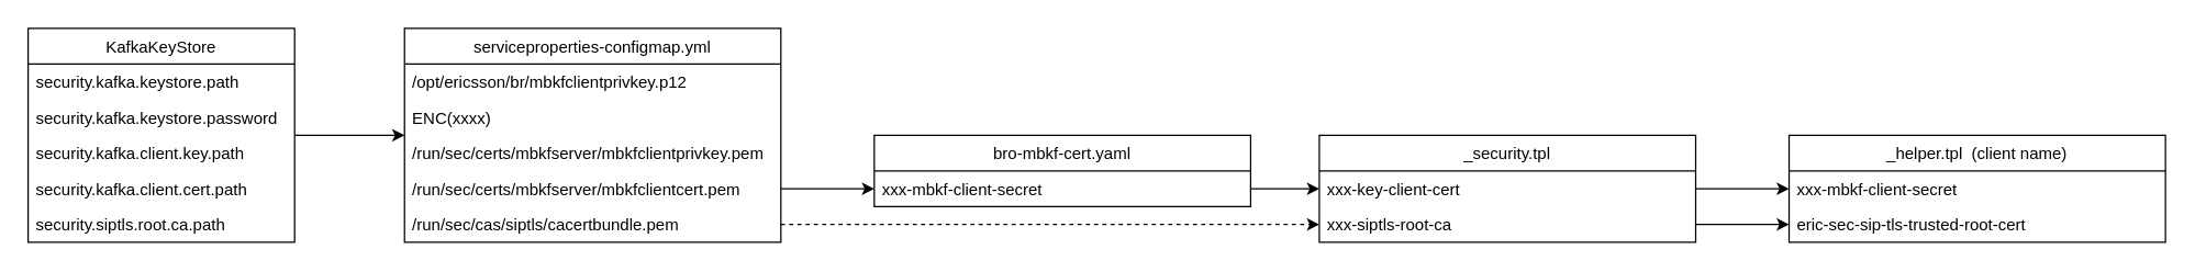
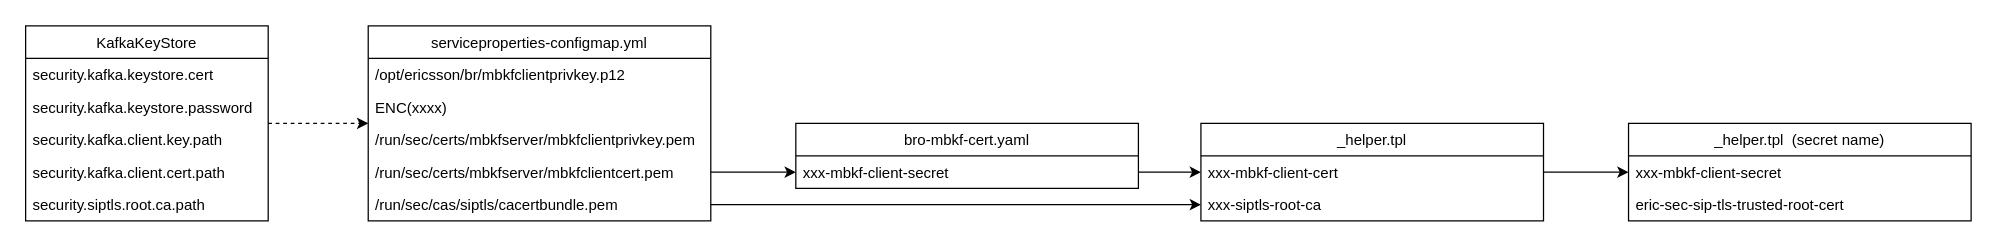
  <mxCell id="0" />
  <mxCell id="1" parent="0" />
- <mxCell id="2" value="" style="edgeStyle=orthogonalEdgeStyle;rounded=0;orthogonalLoop=1;jettySize=auto;html=1;" edge="1" parent="1" source="3" target="9"><mxGeometry relative="1" as="geometry" /></mxCell>
+ <mxCell id="2" value="" style="edgeStyle=orthogonalEdgeStyle;rounded=0;orthogonalLoop=1;jettySize=auto;html=1;dashed=1;" edge="1" parent="1" source="3" target="9"><mxGeometry relative="1" as="geometry" /></mxCell>
  <mxCell id="3" value="KafkaKeyStore" style="swimlane;fontStyle=0;childLayout=stackLayout;horizontal=1;startSize=26;horizontalStack=0;resizeParent=1;resizeParentMax=0;resizeLast=0;collapsible=1;marginBottom=0;" vertex="1" parent="1"><mxGeometry x="20" y="20" width="194" height="156" as="geometry" /></mxCell>
- <mxCell id="4" value="security.kafka.keystore.path" style="text;strokeColor=none;fillColor=none;align=left;verticalAlign=top;spacingLeft=4;spacingRight=4;overflow=hidden;rotatable=0;points=[[0,0.5],[1,0.5]];portConstraint=eastwest;" vertex="1" parent="3"><mxGeometry y="26" width="194" height="26" as="geometry" /></mxCell>
+ <mxCell id="4" value="security.kafka.keystore.cert" style="text;strokeColor=none;fillColor=none;align=left;verticalAlign=top;spacingLeft=4;spacingRight=4;overflow=hidden;rotatable=0;points=[[0,0.5],[1,0.5]];portConstraint=eastwest;" vertex="1" parent="3"><mxGeometry y="26" width="194" height="26" as="geometry" /></mxCell>
  <mxCell id="5" value="security.kafka.keystore.password" style="text;strokeColor=none;fillColor=none;align=left;verticalAlign=top;spacingLeft=4;spacingRight=4;overflow=hidden;rotatable=0;points=[[0,0.5],[1,0.5]];portConstraint=eastwest;" vertex="1" parent="3"><mxGeometry y="52" width="194" height="26" as="geometry" /></mxCell>
  <mxCell id="6" value="security.kafka.client.key.path" style="text;strokeColor=none;fillColor=none;align=left;verticalAlign=top;spacingLeft=4;spacingRight=4;overflow=hidden;rotatable=0;points=[[0,0.5],[1,0.5]];portConstraint=eastwest;" vertex="1" parent="3"><mxGeometry y="78" width="194" height="26" as="geometry" /></mxCell>
  <mxCell id="7" value="security.kafka.client.cert.path" style="text;strokeColor=none;fillColor=none;align=left;verticalAlign=top;spacingLeft=4;spacingRight=4;overflow=hidden;rotatable=0;points=[[0,0.5],[1,0.5]];portConstraint=eastwest;" vertex="1" parent="3"><mxGeometry y="104" width="194" height="26" as="geometry" /></mxCell>
  <mxCell id="8" value="security.siptls.root.ca.path" style="text;strokeColor=none;fillColor=none;align=left;verticalAlign=top;spacingLeft=4;spacingRight=4;overflow=hidden;rotatable=0;points=[[0,0.5],[1,0.5]];portConstraint=eastwest;" vertex="1" parent="3"><mxGeometry y="130" width="194" height="26" as="geometry" /></mxCell>
  <mxCell id="9" value="serviceproperties-configmap.yml" style="swimlane;fontStyle=0;childLayout=stackLayout;horizontal=1;startSize=26;horizontalStack=0;resizeParent=1;resizeParentMax=0;resizeLast=0;collapsible=1;marginBottom=0;" vertex="1" parent="1"><mxGeometry x="294" y="20" width="274" height="156" as="geometry" /></mxCell>
  <mxCell id="10" value="/opt/ericsson/br/mbkfclientprivkey.p12" style="text;strokeColor=none;fillColor=none;align=left;verticalAlign=top;spacingLeft=4;spacingRight=4;overflow=hidden;rotatable=0;points=[[0,0.5],[1,0.5]];portConstraint=eastwest;" vertex="1" parent="9"><mxGeometry y="26" width="274" height="26" as="geometry" /></mxCell>
  <mxCell id="11" value="ENC(xxxx)" style="text;strokeColor=none;fillColor=none;align=left;verticalAlign=top;spacingLeft=4;spacingRight=4;overflow=hidden;rotatable=0;points=[[0,0.5],[1,0.5]];portConstraint=eastwest;" vertex="1" parent="9"><mxGeometry y="52" width="274" height="26" as="geometry" /></mxCell>
  <mxCell id="12" value="/run/sec/certs/mbkfserver/mbkfclientprivkey.pem" style="text;strokeColor=none;fillColor=none;align=left;verticalAlign=top;spacingLeft=4;spacingRight=4;overflow=hidden;rotatable=0;points=[[0,0.5],[1,0.5]];portConstraint=eastwest;" vertex="1" parent="9"><mxGeometry y="78" width="274" height="26" as="geometry" /></mxCell>
  <mxCell id="13" value="/run/sec/certs/mbkfserver/mbkfclientcert.pem" style="text;strokeColor=none;fillColor=none;align=left;verticalAlign=top;spacingLeft=4;spacingRight=4;overflow=hidden;rotatable=0;points=[[0,0.5],[1,0.5]];portConstraint=eastwest;" vertex="1" parent="9"><mxGeometry y="104" width="274" height="26" as="geometry" /></mxCell>
  <mxCell id="14" value="/run/sec/cas/siptls/cacertbundle.pem" style="text;strokeColor=none;fillColor=none;align=left;verticalAlign=top;spacingLeft=4;spacingRight=4;overflow=hidden;rotatable=0;points=[[0,0.5],[1,0.5]];portConstraint=eastwest;" vertex="1" parent="9"><mxGeometry y="130" width="274" height="26" as="geometry" /></mxCell>
  <mxCell id="15" value="bro-mbkf-cert.yaml" style="swimlane;fontStyle=0;childLayout=stackLayout;horizontal=1;startSize=26;horizontalStack=0;resizeParent=1;resizeParentMax=0;resizeLast=0;collapsible=1;marginBottom=0;" vertex="1" parent="1"><mxGeometry x="636" y="98" width="274" height="52" as="geometry" /></mxCell>
  <mxCell id="16" value="xxx-mbkf-client-secret" style="text;strokeColor=none;fillColor=none;align=left;verticalAlign=top;spacingLeft=4;spacingRight=4;overflow=hidden;rotatable=0;points=[[0,0.5],[1,0.5]];portConstraint=eastwest;" vertex="1" parent="15"><mxGeometry y="26" width="274" height="26" as="geometry" /></mxCell>
  <mxCell id="17" style="edgeStyle=orthogonalEdgeStyle;rounded=0;orthogonalLoop=1;jettySize=auto;html=1;exitX=1;exitY=0.5;exitDx=0;exitDy=0;entryX=0;entryY=0.5;entryDx=0;entryDy=0;" edge="1" parent="1" source="13" target="16"><mxGeometry relative="1" as="geometry" /></mxCell>
- <mxCell id="18" value="_security.tpl" style="swimlane;fontStyle=0;childLayout=stackLayout;horizontal=1;startSize=26;horizontalStack=0;resizeParent=1;resizeParentMax=0;resizeLast=0;collapsible=1;marginBottom=0;" vertex="1" parent="1"><mxGeometry x="960" y="98" width="274" height="78" as="geometry" /></mxCell>
- <mxCell id="19" value="xxx-key-client-cert" style="text;strokeColor=none;fillColor=none;align=left;verticalAlign=top;spacingLeft=4;spacingRight=4;overflow=hidden;rotatable=0;points=[[0,0.5],[1,0.5]];portConstraint=eastwest;" vertex="1" parent="18"><mxGeometry y="26" width="274" height="26" as="geometry" /></mxCell>
+ <mxCell id="18" value="_helper.tpl" style="swimlane;fontStyle=0;childLayout=stackLayout;horizontal=1;startSize=26;horizontalStack=0;resizeParent=1;resizeParentMax=0;resizeLast=0;collapsible=1;marginBottom=0;" vertex="1" parent="1"><mxGeometry x="960" y="98" width="274" height="78" as="geometry" /></mxCell>
+ <mxCell id="19" value="xxx-mbkf-client-cert" style="text;strokeColor=none;fillColor=none;align=left;verticalAlign=top;spacingLeft=4;spacingRight=4;overflow=hidden;rotatable=0;points=[[0,0.5],[1,0.5]];portConstraint=eastwest;" vertex="1" parent="18"><mxGeometry y="26" width="274" height="26" as="geometry" /></mxCell>
  <mxCell id="20" value="xxx-siptls-root-ca" style="text;strokeColor=none;fillColor=none;align=left;verticalAlign=top;spacingLeft=4;spacingRight=4;overflow=hidden;rotatable=0;points=[[0,0.5],[1,0.5]];portConstraint=eastwest;" vertex="1" parent="18"><mxGeometry y="52" width="274" height="26" as="geometry" /></mxCell>
- <mxCell id="21" style="edgeStyle=orthogonalEdgeStyle;rounded=0;orthogonalLoop=1;jettySize=auto;html=1;exitX=1;exitY=0.5;exitDx=0;exitDy=0;entryX=0;entryY=0.5;entryDx=0;entryDy=0;dashed=1;" edge="1" parent="1" source="14" target="20"><mxGeometry relative="1" as="geometry"><mxPoint x="876" y="163" as="targetPoint" /></mxGeometry></mxCell>
+ <mxCell id="21" style="edgeStyle=orthogonalEdgeStyle;rounded=0;orthogonalLoop=1;jettySize=auto;html=1;exitX=1;exitY=0.5;exitDx=0;exitDy=0;entryX=0;entryY=0.5;entryDx=0;entryDy=0;" edge="1" parent="1" source="14" target="20"><mxGeometry relative="1" as="geometry"><mxPoint x="876" y="163" as="targetPoint" /></mxGeometry></mxCell>
  <mxCell id="22" style="edgeStyle=orthogonalEdgeStyle;rounded=0;orthogonalLoop=1;jettySize=auto;html=1;exitX=1;exitY=0.5;exitDx=0;exitDy=0;entryX=0;entryY=0.5;entryDx=0;entryDy=0;" edge="1" parent="1" source="16" target="19"><mxGeometry relative="1" as="geometry" /></mxCell>
- <mxCell id="23" value="_helper.tpl  (client name)" style="swimlane;fontStyle=0;childLayout=stackLayout;horizontal=1;startSize=26;horizontalStack=0;resizeParent=1;resizeParentMax=0;resizeLast=0;collapsible=1;marginBottom=0;" vertex="1" parent="1"><mxGeometry x="1302" y="98" width="274" height="78" as="geometry" /></mxCell>
+ <mxCell id="23" value="_helper.tpl  (secret name)" style="swimlane;fontStyle=0;childLayout=stackLayout;horizontal=1;startSize=26;horizontalStack=0;resizeParent=1;resizeParentMax=0;resizeLast=0;collapsible=1;marginBottom=0;" vertex="1" parent="1"><mxGeometry x="1302" y="98" width="274" height="78" as="geometry" /></mxCell>
  <mxCell id="24" value="xxx-mbkf-client-secret" style="text;strokeColor=none;fillColor=none;align=left;verticalAlign=top;spacingLeft=4;spacingRight=4;overflow=hidden;rotatable=0;points=[[0,0.5],[1,0.5]];portConstraint=eastwest;" vertex="1" parent="23"><mxGeometry y="26" width="274" height="26" as="geometry" /></mxCell>
  <mxCell id="25" value="eric-sec-sip-tls-trusted-root-cert" style="text;strokeColor=none;fillColor=none;align=left;verticalAlign=top;spacingLeft=4;spacingRight=4;overflow=hidden;rotatable=0;points=[[0,0.5],[1,0.5]];portConstraint=eastwest;" vertex="1" parent="23"><mxGeometry y="52" width="274" height="26" as="geometry" /></mxCell>
- <mxCell id="26" style="edgeStyle=orthogonalEdgeStyle;rounded=0;orthogonalLoop=1;jettySize=auto;html=1;exitX=1;exitY=0.5;exitDx=0;exitDy=0;entryX=0;entryY=0.5;entryDx=0;entryDy=0;" edge="1" parent="1" source="20" target="25"><mxGeometry relative="1" as="geometry" /></mxCell>
  <mxCell id="27" style="edgeStyle=orthogonalEdgeStyle;rounded=0;orthogonalLoop=1;jettySize=auto;html=1;exitX=1;exitY=0.5;exitDx=0;exitDy=0;" edge="1" parent="1" source="19" target="24"><mxGeometry relative="1" as="geometry" /></mxCell>
